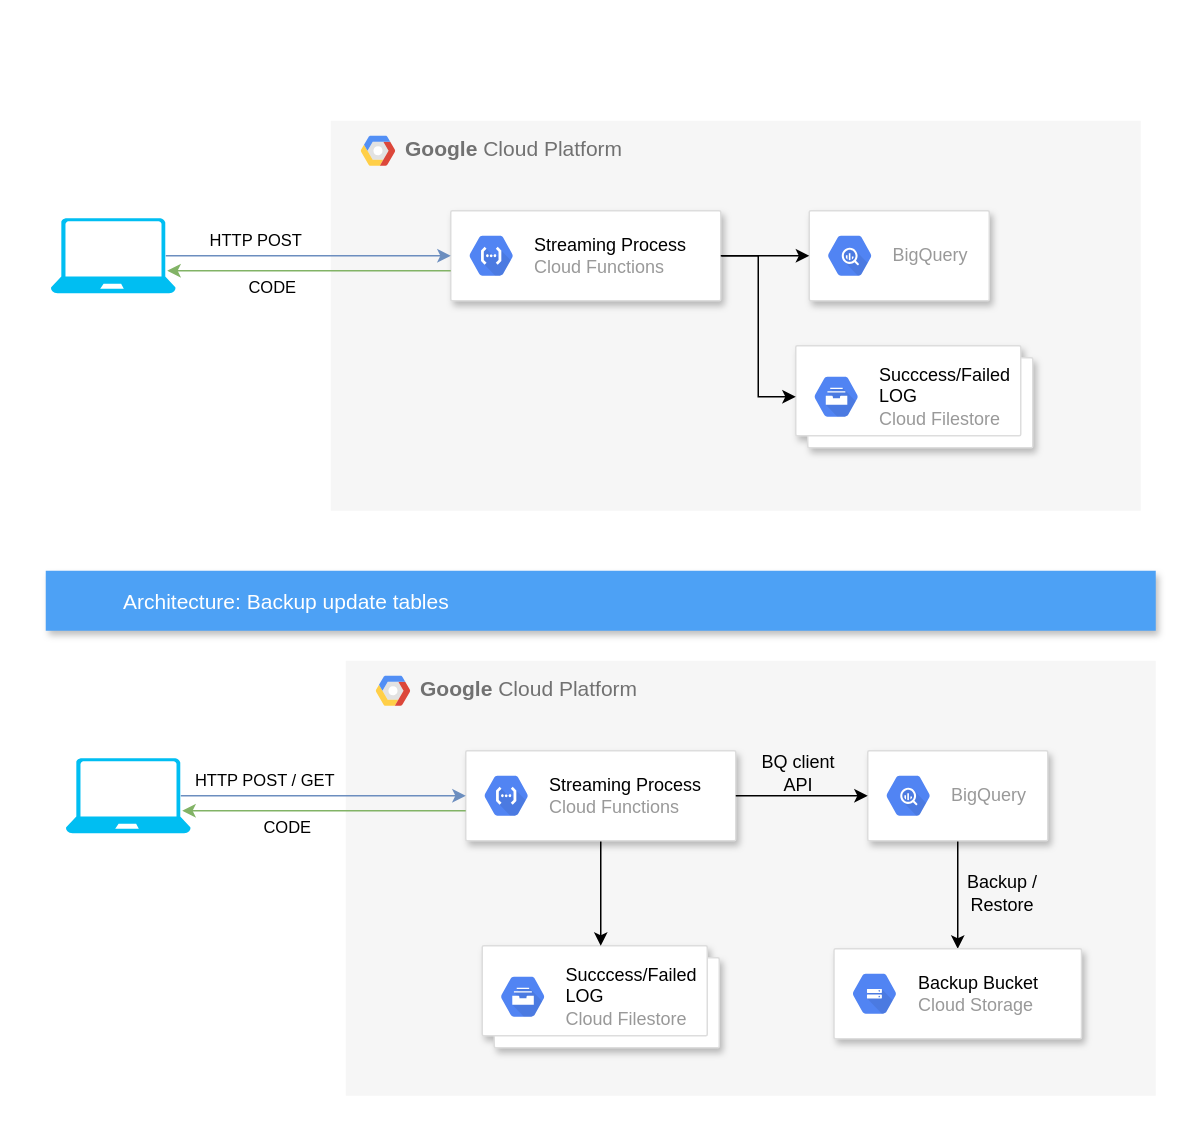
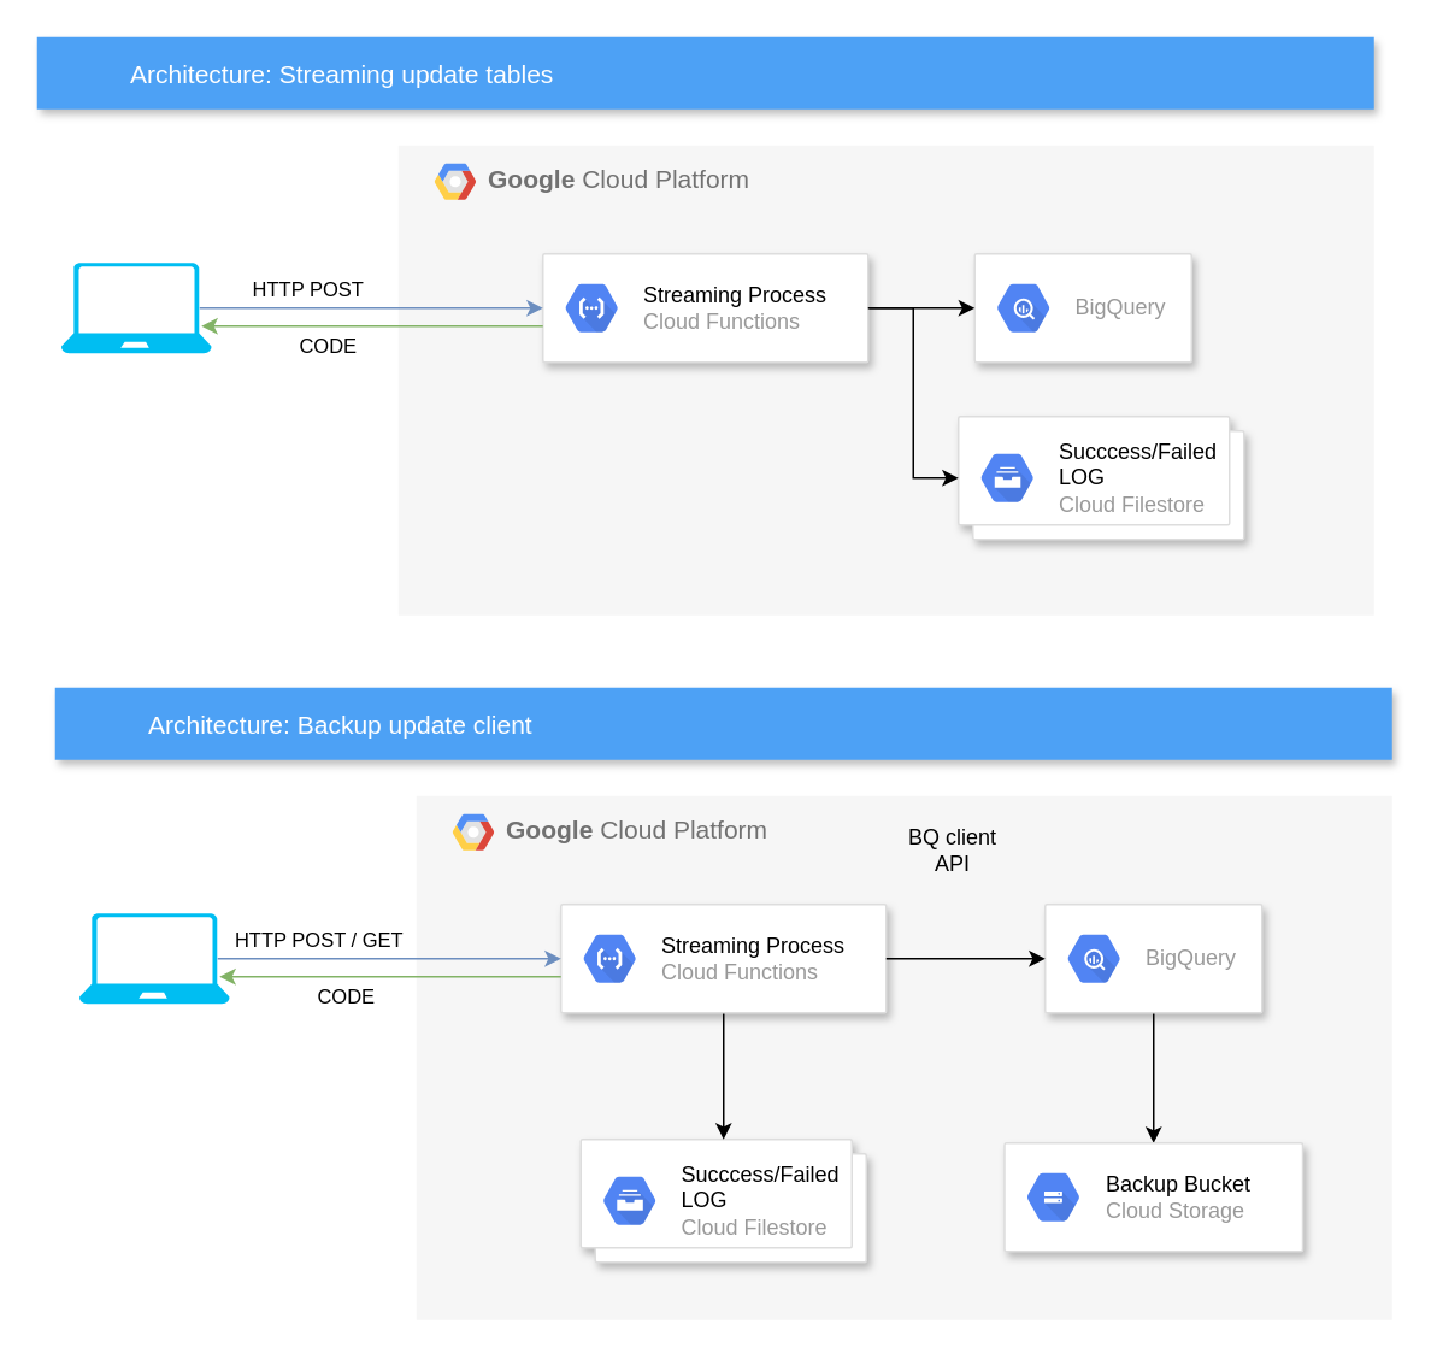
  <mxCell id="0" />
  <mxCell id="1" parent="0" />
  <mxCell id="2" value="" style="group" vertex="1" connectable="0" parent="1"><mxGeometry x="20" y="20" width="740" height="320" as="geometry" /></mxCell>
  <mxCell id="3" value="&lt;b&gt;Google &lt;/b&gt;Cloud Platform" style="fillColor=#F6F6F6;strokeColor=none;shadow=0;gradientColor=none;fontSize=14;align=left;spacing=10;fontColor=#717171;9E9E9E;verticalAlign=top;spacingTop=-4;fontStyle=0;spacingLeft=40;html=1;container=0;" parent="2" vertex="1"><mxGeometry x="200" y="60" width="540" height="260" as="geometry" /></mxCell>
+ <mxCell id="4" value="Architecture: Streaming update tables" style="fillColor=#4DA1F5;strokeColor=none;shadow=1;gradientColor=none;fontSize=14;align=left;spacingLeft=50;fontColor=#ffffff;" parent="2" vertex="1"><mxGeometry width="740" height="40" as="geometry" /></mxCell>
  <mxCell id="5" value="" style="shape=mxgraph.gcp2.google_cloud_platform;fillColor=#F6F6F6;strokeColor=none;shadow=0;gradientColor=none;" parent="2" vertex="1"><mxGeometry x="220" y="70" width="23" height="20" as="geometry"><mxPoint x="20" y="10" as="offset" /></mxGeometry></mxCell>
  <mxCell id="6" value="" style="shape=mxgraph.gcp2.doubleRect;strokeColor=#dddddd;shadow=1;strokeWidth=1;" parent="2" vertex="1"><mxGeometry x="510" y="210" width="158" height="68" as="geometry" /></mxCell>
  <mxCell id="7" value="&lt;font color=&quot;#000000&quot;&gt;Succcess/Failed &lt;br&gt;LOG&lt;/font&gt;&lt;br&gt;Cloud Filestore" style="sketch=0;dashed=0;connectable=0;html=1;fillColor=#5184F3;strokeColor=none;shape=mxgraph.gcp2.hexIcon;prIcon=cloud_filestore;part=1;labelPosition=right;verticalLabelPosition=middle;align=left;verticalAlign=middle;spacingLeft=5;fontColor=#999999;fontSize=12;" parent="6" vertex="1"><mxGeometry y="0.5" width="44" height="39" relative="1" as="geometry"><mxPoint x="5" y="-19.5" as="offset" /></mxGeometry></mxCell>
  <mxCell id="8" style="edgeStyle=orthogonalEdgeStyle;rounded=0;orthogonalLoop=1;jettySize=auto;html=1;entryX=0;entryY=0.5;entryDx=0;entryDy=0;" parent="2" source="9" target="6" edge="1"><mxGeometry relative="1" as="geometry" /></mxCell>
  <mxCell id="9" value="" style="strokeColor=#dddddd;shadow=1;strokeWidth=1;rounded=1;absoluteArcSize=1;arcSize=2;" parent="2" vertex="1"><mxGeometry x="280" y="120" width="180" height="60" as="geometry" /></mxCell>
  <mxCell id="10" value="&lt;font color=&quot;#000000&quot;&gt;Streaming Process&lt;/font&gt;&lt;br&gt;Cloud Functions" style="sketch=0;dashed=0;connectable=0;html=1;fillColor=#5184F3;strokeColor=none;shape=mxgraph.gcp2.hexIcon;prIcon=cloud_functions;part=1;labelPosition=right;verticalLabelPosition=middle;align=left;verticalAlign=middle;spacingLeft=5;fontColor=#999999;fontSize=12;" parent="9" vertex="1"><mxGeometry y="0.5" width="44" height="39" relative="1" as="geometry"><mxPoint x="5" y="-19.5" as="offset" /></mxGeometry></mxCell>
  <mxCell id="11" value="" style="strokeColor=#dddddd;shadow=1;strokeWidth=1;rounded=1;absoluteArcSize=1;arcSize=2;" parent="2" vertex="1"><mxGeometry x="519" y="120" width="120" height="60" as="geometry" /></mxCell>
  <mxCell id="12" value="BigQuery" style="sketch=0;dashed=0;connectable=0;html=1;fillColor=#5184F3;strokeColor=none;shape=mxgraph.gcp2.hexIcon;prIcon=bigquery;part=1;labelPosition=right;verticalLabelPosition=middle;align=left;verticalAlign=middle;spacingLeft=5;fontColor=#999999;fontSize=12;" parent="11" vertex="1"><mxGeometry y="0.5" width="44" height="39" relative="1" as="geometry"><mxPoint x="5" y="-19.5" as="offset" /></mxGeometry></mxCell>
  <mxCell id="13" style="edgeStyle=orthogonalEdgeStyle;rounded=0;orthogonalLoop=1;jettySize=auto;html=1;entryX=0;entryY=0.5;entryDx=0;entryDy=0;" parent="2" source="9" target="11" edge="1"><mxGeometry relative="1" as="geometry" /></mxCell>
  <mxCell id="14" value="" style="verticalLabelPosition=bottom;html=1;verticalAlign=top;align=center;strokeColor=none;fillColor=#00BEF2;shape=mxgraph.azure.laptop;pointerEvents=1;" vertex="1" parent="2"><mxGeometry x="13.33" y="125" width="83.33" height="50" as="geometry" /></mxCell>
  <mxCell id="15" style="edgeStyle=orthogonalEdgeStyle;rounded=0;orthogonalLoop=1;jettySize=auto;html=1;entryX=0;entryY=0.5;entryDx=0;entryDy=0;exitX=0.92;exitY=0.5;exitDx=0;exitDy=0;exitPerimeter=0;fillColor=#dae8fc;strokeColor=#6c8ebf;" parent="2" source="14" target="9" edge="1"><mxGeometry relative="1" as="geometry"><mxPoint x="109.55" y="150.44" as="sourcePoint" /><mxPoint x="260" y="150" as="targetPoint" /></mxGeometry></mxCell>
  <mxCell id="16" value="HTTP POST" style="edgeLabel;html=1;align=center;verticalAlign=middle;resizable=0;points=[];" vertex="1" connectable="0" parent="15"><mxGeometry x="-0.21" y="-1" relative="1" as="geometry"><mxPoint x="-15" y="-12" as="offset" /></mxGeometry></mxCell>
  <mxCell id="17" style="edgeStyle=orthogonalEdgeStyle;rounded=0;orthogonalLoop=1;jettySize=auto;html=1;entryX=0.932;entryY=0.7;entryDx=0;entryDy=0;entryPerimeter=0;exitX=0;exitY=0.667;exitDx=0;exitDy=0;exitPerimeter=0;fillColor=#d5e8d4;strokeColor=#82b366;" edge="1" parent="2" source="9" target="14"><mxGeometry relative="1" as="geometry" /></mxCell>
  <mxCell id="18" value="CODE" style="edgeLabel;html=1;align=center;verticalAlign=middle;resizable=0;points=[];" vertex="1" connectable="0" parent="17"><mxGeometry x="0.153" relative="1" as="geometry"><mxPoint x="-11" y="10" as="offset" /></mxGeometry></mxCell>
  <mxCell id="19" value="&lt;b&gt;Google &lt;/b&gt;Cloud Platform" style="fillColor=#F6F6F6;strokeColor=none;shadow=0;gradientColor=none;fontSize=14;align=left;spacing=10;fontColor=#717171;9E9E9E;verticalAlign=top;spacingTop=-4;fontStyle=0;spacingLeft=40;html=1;container=0;" vertex="1" parent="1"><mxGeometry x="230" y="440" width="540" height="290" as="geometry" /></mxCell>
- <mxCell id="20" value="Architecture: Backup update tables" style="fillColor=#4DA1F5;strokeColor=none;shadow=1;gradientColor=none;fontSize=14;align=left;spacingLeft=50;fontColor=#ffffff;" vertex="1" parent="1"><mxGeometry x="30" y="380" width="740" height="40" as="geometry" /></mxCell>
+ <mxCell id="20" value="Architecture: Backup update client" style="fillColor=#4DA1F5;strokeColor=none;shadow=1;gradientColor=none;fontSize=14;align=left;spacingLeft=50;fontColor=#ffffff;" vertex="1" parent="1"><mxGeometry x="30" y="380" width="740" height="40" as="geometry" /></mxCell>
  <mxCell id="21" value="" style="shape=mxgraph.gcp2.google_cloud_platform;fillColor=#F6F6F6;strokeColor=none;shadow=0;gradientColor=none;" vertex="1" parent="1"><mxGeometry x="250" y="450" width="23" height="20" as="geometry"><mxPoint x="20" y="10" as="offset" /></mxGeometry></mxCell>
  <mxCell id="22" value="" style="shape=mxgraph.gcp2.doubleRect;strokeColor=#dddddd;shadow=1;strokeWidth=1;" vertex="1" parent="1"><mxGeometry x="321" y="630" width="158" height="68" as="geometry" /></mxCell>
  <mxCell id="23" value="&lt;font color=&quot;#000000&quot;&gt;Succcess/Failed &lt;br&gt;LOG&lt;/font&gt;&lt;br&gt;Cloud Filestore" style="sketch=0;dashed=0;connectable=0;html=1;fillColor=#5184F3;strokeColor=none;shape=mxgraph.gcp2.hexIcon;prIcon=cloud_filestore;part=1;labelPosition=right;verticalLabelPosition=middle;align=left;verticalAlign=middle;spacingLeft=5;fontColor=#999999;fontSize=12;" vertex="1" parent="22"><mxGeometry y="0.5" width="44" height="39" relative="1" as="geometry"><mxPoint x="5" y="-19.5" as="offset" /></mxGeometry></mxCell>
  <mxCell id="24" style="edgeStyle=orthogonalEdgeStyle;rounded=0;orthogonalLoop=1;jettySize=auto;html=1;entryX=0.5;entryY=0;entryDx=0;entryDy=0;" edge="1" parent="1" source="25" target="22"><mxGeometry relative="1" as="geometry" /></mxCell>
  <mxCell id="25" value="" style="strokeColor=#dddddd;shadow=1;strokeWidth=1;rounded=1;absoluteArcSize=1;arcSize=2;" vertex="1" parent="1"><mxGeometry x="310" y="500" width="180" height="60" as="geometry" /></mxCell>
  <mxCell id="26" value="&lt;font color=&quot;#000000&quot;&gt;Streaming Process&lt;/font&gt;&lt;br&gt;Cloud Functions" style="sketch=0;dashed=0;connectable=0;html=1;fillColor=#5184F3;strokeColor=none;shape=mxgraph.gcp2.hexIcon;prIcon=cloud_functions;part=1;labelPosition=right;verticalLabelPosition=middle;align=left;verticalAlign=middle;spacingLeft=5;fontColor=#999999;fontSize=12;" vertex="1" parent="25"><mxGeometry y="0.5" width="44" height="39" relative="1" as="geometry"><mxPoint x="5" y="-19.5" as="offset" /></mxGeometry></mxCell>
  <mxCell id="27" style="edgeStyle=orthogonalEdgeStyle;rounded=0;orthogonalLoop=1;jettySize=auto;html=1;" edge="1" parent="1" source="28" target="37"><mxGeometry relative="1" as="geometry" /></mxCell>
  <mxCell id="28" value="" style="strokeColor=#dddddd;shadow=1;strokeWidth=1;rounded=1;absoluteArcSize=1;arcSize=2;" vertex="1" parent="1"><mxGeometry x="578" y="500" width="120" height="60" as="geometry" /></mxCell>
  <mxCell id="29" value="BigQuery" style="sketch=0;dashed=0;connectable=0;html=1;fillColor=#5184F3;strokeColor=none;shape=mxgraph.gcp2.hexIcon;prIcon=bigquery;part=1;labelPosition=right;verticalLabelPosition=middle;align=left;verticalAlign=middle;spacingLeft=5;fontColor=#999999;fontSize=12;" vertex="1" parent="28"><mxGeometry y="0.5" width="44" height="39" relative="1" as="geometry"><mxPoint x="5" y="-19.5" as="offset" /></mxGeometry></mxCell>
  <mxCell id="30" style="edgeStyle=orthogonalEdgeStyle;rounded=0;orthogonalLoop=1;jettySize=auto;html=1;entryX=0;entryY=0.5;entryDx=0;entryDy=0;" edge="1" parent="1" source="25" target="28"><mxGeometry relative="1" as="geometry" /></mxCell>
  <mxCell id="31" value="" style="verticalLabelPosition=bottom;html=1;verticalAlign=top;align=center;strokeColor=none;fillColor=#00BEF2;shape=mxgraph.azure.laptop;pointerEvents=1;" vertex="1" parent="1"><mxGeometry x="43.33" y="505" width="83.33" height="50" as="geometry" /></mxCell>
  <mxCell id="32" style="edgeStyle=orthogonalEdgeStyle;rounded=0;orthogonalLoop=1;jettySize=auto;html=1;entryX=0;entryY=0.5;entryDx=0;entryDy=0;exitX=0.92;exitY=0.5;exitDx=0;exitDy=0;exitPerimeter=0;fillColor=#dae8fc;strokeColor=#6c8ebf;" edge="1" parent="1" source="31" target="25"><mxGeometry relative="1" as="geometry"><mxPoint x="139.55" y="530.44" as="sourcePoint" /><mxPoint x="290" y="530" as="targetPoint" /></mxGeometry></mxCell>
  <mxCell id="33" value="HTTP POST / GET" style="edgeLabel;html=1;align=center;verticalAlign=middle;resizable=0;points=[];" vertex="1" connectable="0" parent="32"><mxGeometry x="-0.21" y="-1" relative="1" as="geometry"><mxPoint x="-19" y="-12" as="offset" /></mxGeometry></mxCell>
  <mxCell id="34" style="edgeStyle=orthogonalEdgeStyle;rounded=0;orthogonalLoop=1;jettySize=auto;html=1;entryX=0.932;entryY=0.7;entryDx=0;entryDy=0;entryPerimeter=0;exitX=0;exitY=0.667;exitDx=0;exitDy=0;exitPerimeter=0;fillColor=#d5e8d4;strokeColor=#82b366;" edge="1" parent="1" source="25" target="31"><mxGeometry relative="1" as="geometry" /></mxCell>
  <mxCell id="35" value="CODE" style="edgeLabel;html=1;align=center;verticalAlign=middle;resizable=0;points=[];" vertex="1" connectable="0" parent="34"><mxGeometry x="0.153" relative="1" as="geometry"><mxPoint x="-11" y="10" as="offset" /></mxGeometry></mxCell>
- <mxCell id="36" value="BQ client API" style="text;html=1;strokeColor=none;fillColor=none;align=center;verticalAlign=middle;whiteSpace=wrap;rounded=0;" vertex="1" parent="1"><mxGeometry x="502" y="500" width="60" height="30" as="geometry" /></mxCell>
+ <mxCell id="36" value="BQ client API" style="text;html=1;strokeColor=none;fillColor=none;align=center;verticalAlign=middle;whiteSpace=wrap;rounded=0;" vertex="1" parent="1"><mxGeometry x="497" y="455" width="60" height="30" as="geometry" /></mxCell>
  <mxCell id="37" value="" style="strokeColor=#dddddd;shadow=1;strokeWidth=1;rounded=1;absoluteArcSize=1;arcSize=2;" parent="1" vertex="1"><mxGeometry x="555.5" y="632" width="165" height="60" as="geometry" /></mxCell>
  <mxCell id="38" value="&lt;font color=&quot;#000000&quot;&gt;Backup Bucket&lt;/font&gt;&lt;br&gt;Cloud Storage" style="sketch=0;dashed=0;connectable=0;html=1;fillColor=#5184F3;strokeColor=none;shape=mxgraph.gcp2.hexIcon;prIcon=cloud_storage;part=1;labelPosition=right;verticalLabelPosition=middle;align=left;verticalAlign=middle;spacingLeft=5;fontColor=#999999;fontSize=12;" parent="37" vertex="1"><mxGeometry y="0.5" width="44" height="39" relative="1" as="geometry"><mxPoint x="5" y="-19.5" as="offset" /></mxGeometry></mxCell>
- <mxCell id="39" value="Backup / Restore" style="text;html=1;strokeColor=none;fillColor=none;align=center;verticalAlign=middle;whiteSpace=wrap;rounded=0;" vertex="1" parent="1"><mxGeometry x="638" y="580" width="60" height="30" as="geometry" /></mxCell>
